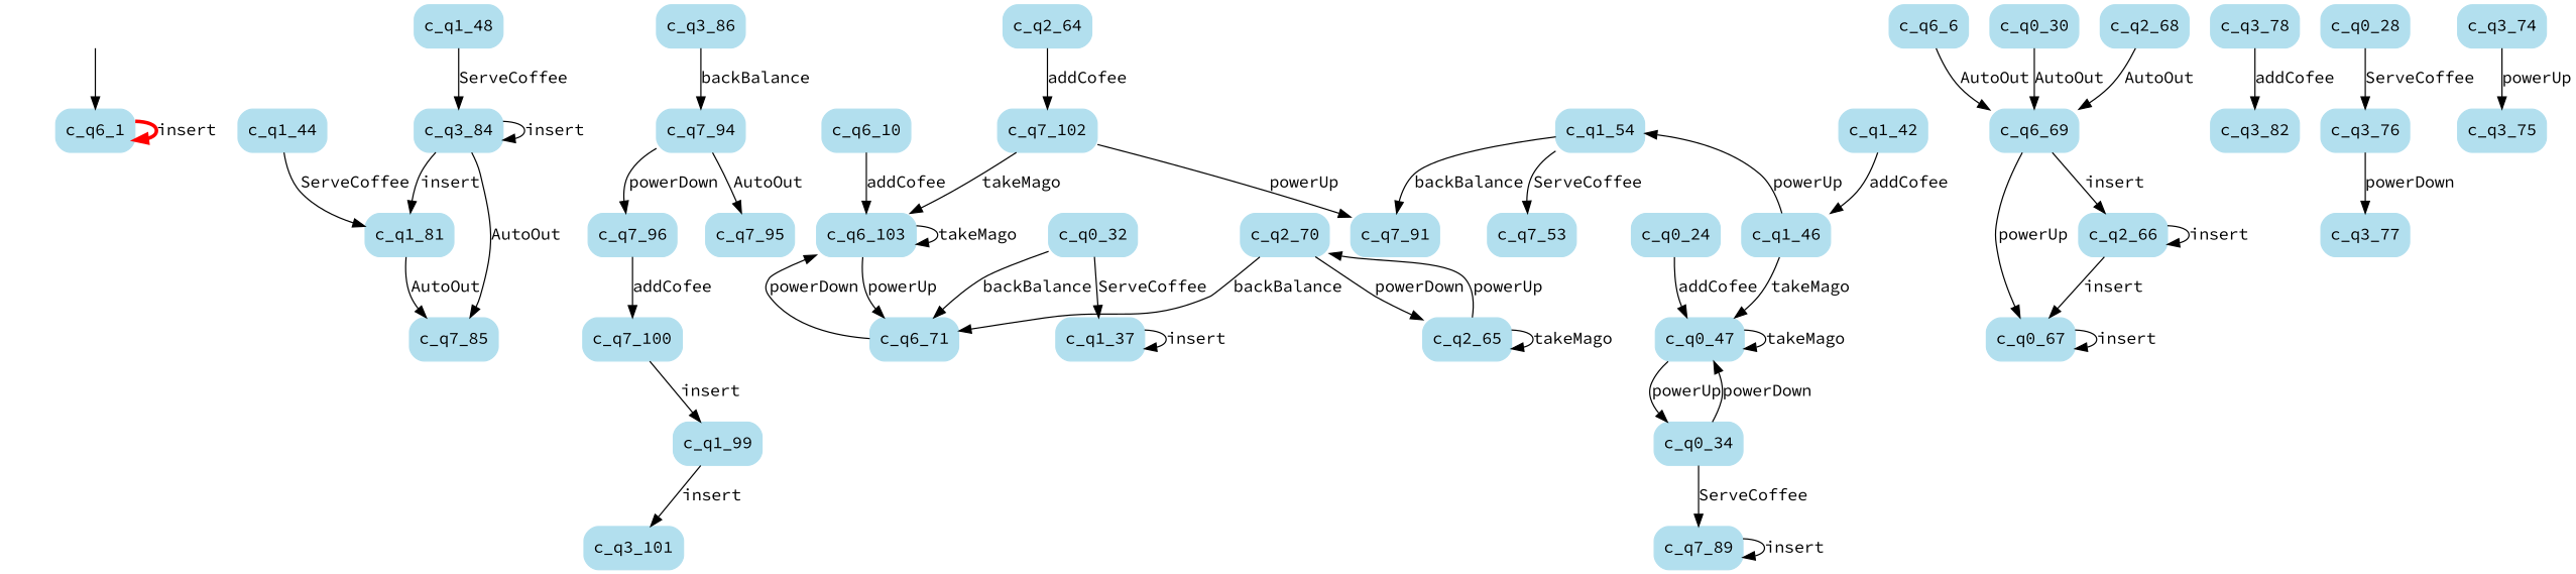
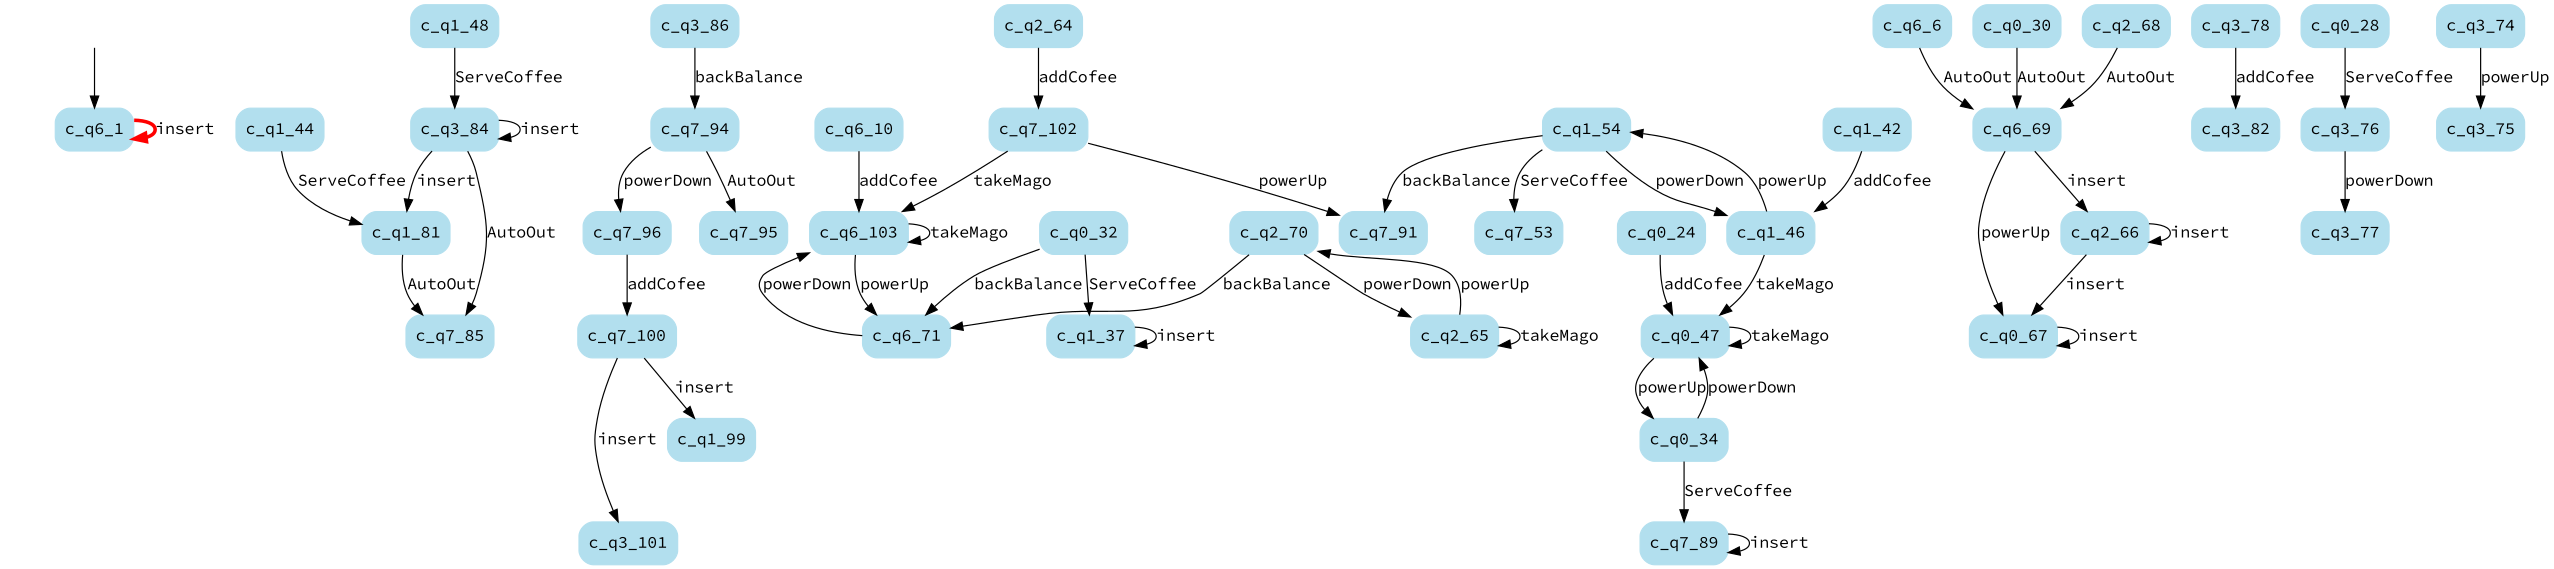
  digraph {
    fontname="Source Code Pro"
    rankdir=TB
    node [fontname="Source Code Pro" style="rounded, filled" color=lightblue2 shape=box]
    edge [fontname="Source Code Pro"]
    start_c_q6_1 [style=invisible color="" shape=""]
    n2 [label=c_q6_1]
    n3 [label=c_q1_44]
    n4 [label=c_q1_81]
    n5 [label=c_q7_85]
    n6 [label=c_q7_100]
    n7 [label=c_q3_101]
    n8 [label=c_q1_99]
    n9 [label=c_q6_10]
    n10 [label=c_q6_103]
    n11 [label=c_q6_71]
    n12 [label=c_q0_47]
    n13 [label=c_q0_34]
    n14 [label=c_q7_89]
    n15 [label=c_q6_69]
    n16 [label=c_q0_67]
    n17 [label=c_q2_66]
    n18 [label=c_q2_70]
    n19 [label=c_q2_65]
    n20 [label=c_q3_86]
    n21 [label=c_q7_94]
    n22 [label=c_q7_96]
    n23 [label=c_q7_95]
    n24 [label=c_q7_102]
    n25 [label=c_q7_91]
    n26 [label=c_q2_64]
    n27 [label=c_q3_78]
    n28 [label=c_q3_82]
    n29 [label=c_q1_54]
    n30 [label=c_q7_53]
    n31 [label=c_q1_46]
    n32 [label=c_q0_24]
    n33 [label=c_q3_76]
    n34 [label=c_q3_77]
    n35 [label=c_q3_75]
    n36 [label=c_q1_42]
    n37 [label=c_q0_28]
    n38 [label=c_q6_6]
    n39 [label=c_q1_37]
    n40 [label=c_q0_30]
    n41 [label=c_q1_48]
    n42 [label=c_q3_84]
    n43 [label=c_q3_74]
    n44 [label=c_q2_68]
    n45 [label=c_q0_32]
    start_c_q6_1 -> n2
    n2 -> n2 [color=red label=insert penwidth=3]
    n3 -> n4 [label=ServeCoffee]
    n4 -> n5 [label=AutoOut]
-   n8 -> n7 [label=insert]
+   n6 -> n7 [label=insert]
    n6 -> n8 [label=insert]
    n9 -> n10 [label=addCofee]
    n10 -> n10 [label=takeMago]
    n10 -> n11 [label=powerUp]
    n11 -> n10 [label=powerDown]
    n12 -> n12 [label=takeMago]
    n12 -> n13 [label=powerUp]
    n13 -> n12 [label=powerDown]
    n13 -> n14 [label=ServeCoffee]
    n14 -> n14 [label=insert]
    n15 -> n16 [label=powerUp]
    n15 -> n17 [label=insert]
    n16 -> n16 [label=insert]
    n17 -> n16 [label=insert]
    n17 -> n17 [label=insert]
    n18 -> n11 [label=backBalance]
    n18 -> n19 [label=powerDown]
    n19 -> n18 [label=powerUp]
    n19 -> n19 [label=takeMago]
    n20 -> n21 [label=backBalance]
    n21 -> n22 [label=powerDown]
    n21 -> n23 [label=AutoOut]
    n22 -> n6 [label=addCofee]
    n24 -> n10 [label=takeMago]
    n24 -> n25 [label=powerUp]
    n26 -> n24 [label=addCofee]
    n27 -> n28 [label=addCofee]
    n29 -> n25 [label=backBalance]
    n29 -> n30 [label=ServeCoffee]
+   n29 -> n31 [label=powerDown]
    n31 -> n12 [label=takeMago]
    n31 -> n29 [label=powerUp]
    n32 -> n12 [label=addCofee]
    n33 -> n34 [label=powerDown]
    n36 -> n31 [label=addCofee]
    n37 -> n33 [label=ServeCoffee]
    n38 -> n15 [label=AutoOut]
    n39 -> n39 [label=insert]
    n40 -> n15 [label=AutoOut]
    n41 -> n42 [label=ServeCoffee]
    n42 -> n4 [label=insert]
    n42 -> n5 [label=AutoOut]
    n42 -> n42 [label=insert]
    n43 -> n35 [label=powerUp]
    n44 -> n15 [label=AutoOut]
    n45 -> n11 [label=backBalance]
    n45 -> n39 [label=ServeCoffee]
  }
